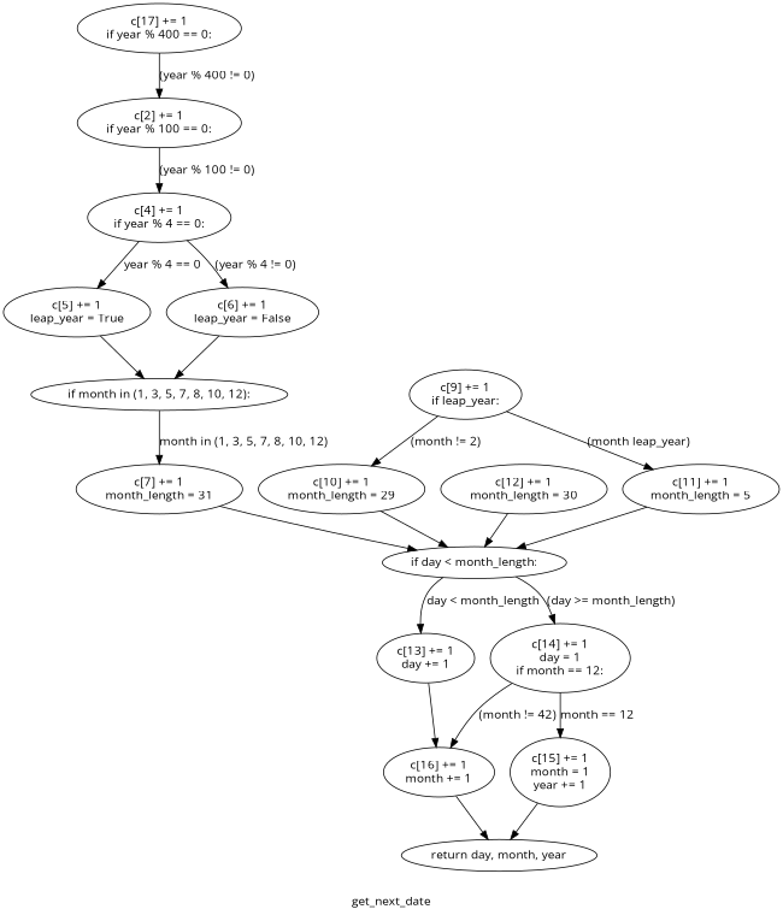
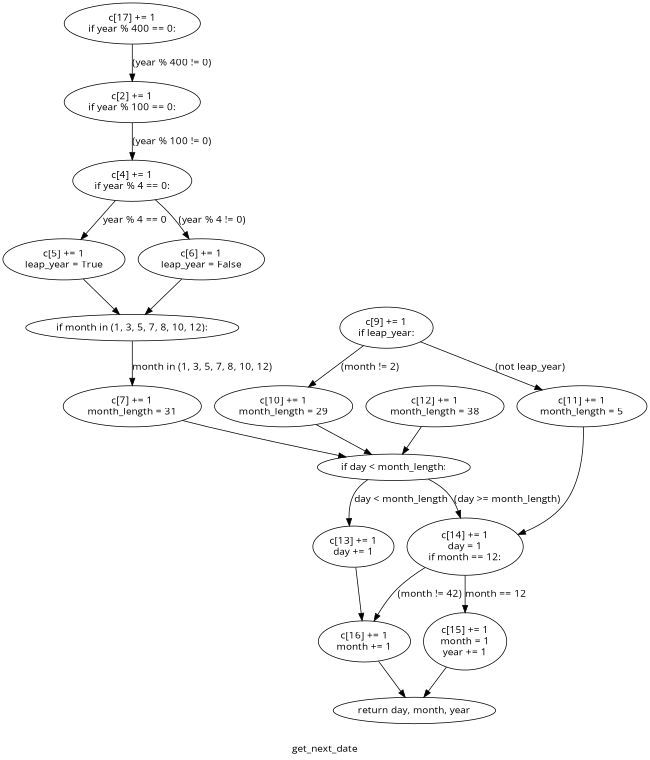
  digraph {
    fontname="Open Sans"
    label=get_next_date
    node [fontname="Open Sans"]
    edge [fontname="Open Sans"]
    n1 [height=0.77585 label="c[17] += 1\nif year % 400 == 0:\n" width=2.4356]
    n2 [height=0.77585 label="c[2] += 1\nif year % 100 == 0:\n" width=2.4356]
    n3 [height=0.77585 label="c[4] += 1\nif year % 4 == 0:\n" width=2.1704]
    n4 [height=0.5 label="if month in (1, 3, 5, 7, 8, 10, 12):\n" width=3.6501]
    n5 [height=0.77585 label="c[7] += 1\nmonth_length = 31\n" width=2.3767]
    n6 [height=0.77585 label="c[5] += 1\nleap_year = True\n" width=2.1852]
    n7 [height=0.77585 label="c[6] += 1\nleap_year = False\n" width=2.2441]
    n8 [height=0.5 label="if day < month_length:\n" width=2.6243]
    n9 [height=0.77585 label="c[13] += 1\nday += 1\n" width=1.4928]
    n10 [height=1.0852 label="c[14] += 1\nday = 1\nif month == 12:\n" width=2.0231]
    n11 [height=0.77585 label="c[9] += 1\nif leap_year:\n" width=1.6401]
    n12 [height=0.77585 label="c[10] += 1\nmonth_length = 29\n" width=2.3767]
    n13 [height=0.77585 label="c[11] += 1\nmonth_length = 5\n" width=2.2441]
-   n14 [height=0.77585 label="c[12] += 1\nmonth_length = 30\n" width=2.3767]
+   n14 [height=0.77585 label="c[12] += 1\nmonth_length = 38\n" width=2.3767]
    n15 [height=0.77585 label="c[16] += 1\nmonth += 1\n" width=1.6106]
    n16 [height=1.0852 label="c[15] += 1\nmonth = 1\nyear += 1\n" width=1.4928]
    n17 [height=0.5 label="return day, month, year\n" width=2.6937]
    n1 -> n2 [label="(year % 400 != 0)"]
    n2 -> n3 [label="(year % 100 != 0)"]
    n3 -> n6 [label="year % 4 == 0"]
    n3 -> n7 [label="(year % 4 != 0)"]
    n4 -> n5 [label="month in (1, 3, 5, 7, 8, 10, 12)"]
    n5 -> n8
    n6 -> n4
    n7 -> n4
    n8 -> n9 [label="day < month_length"]
    n8 -> n10 [label="(day >= month_length)"]
    n9 -> n15
    n10 -> n15 [label="(month != 42)"]
    n10 -> n16 [label="month == 12"]
    n11 -> n12 [label="(month != 2)"]
-   n11 -> n13 [label="(month leap_year)"]
+   n11 -> n13 [label="(not leap_year)"]
    n12 -> n8
-   n13 -> n8
+   n13 -> n10
    n14 -> n8
    n15 -> n17
    n16 -> n17
  }
